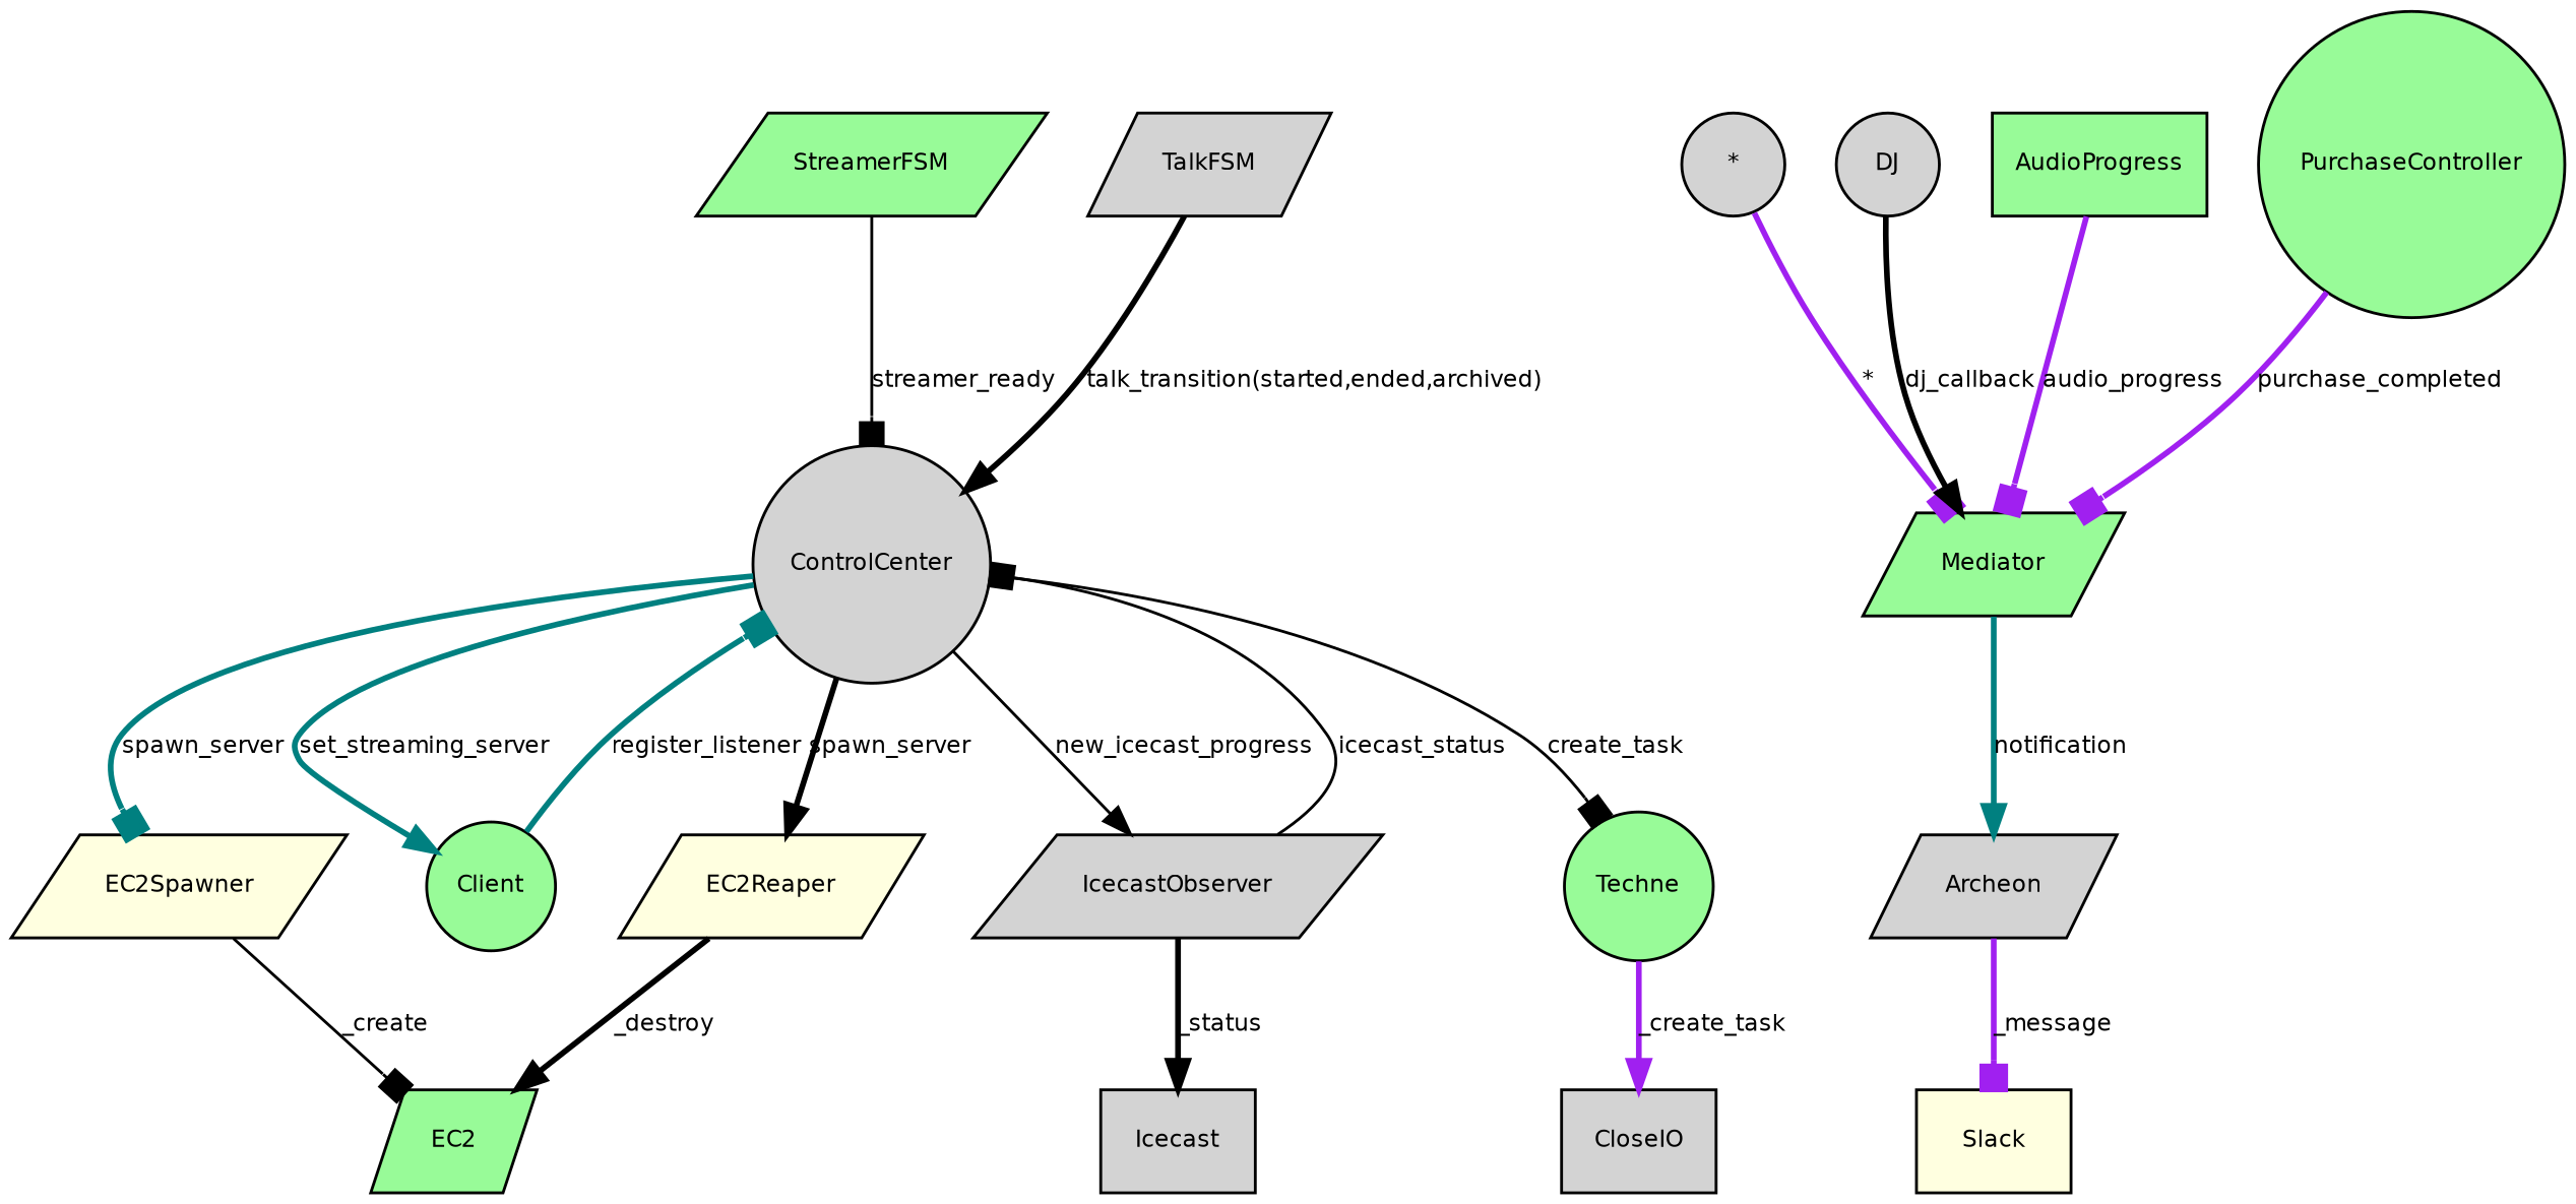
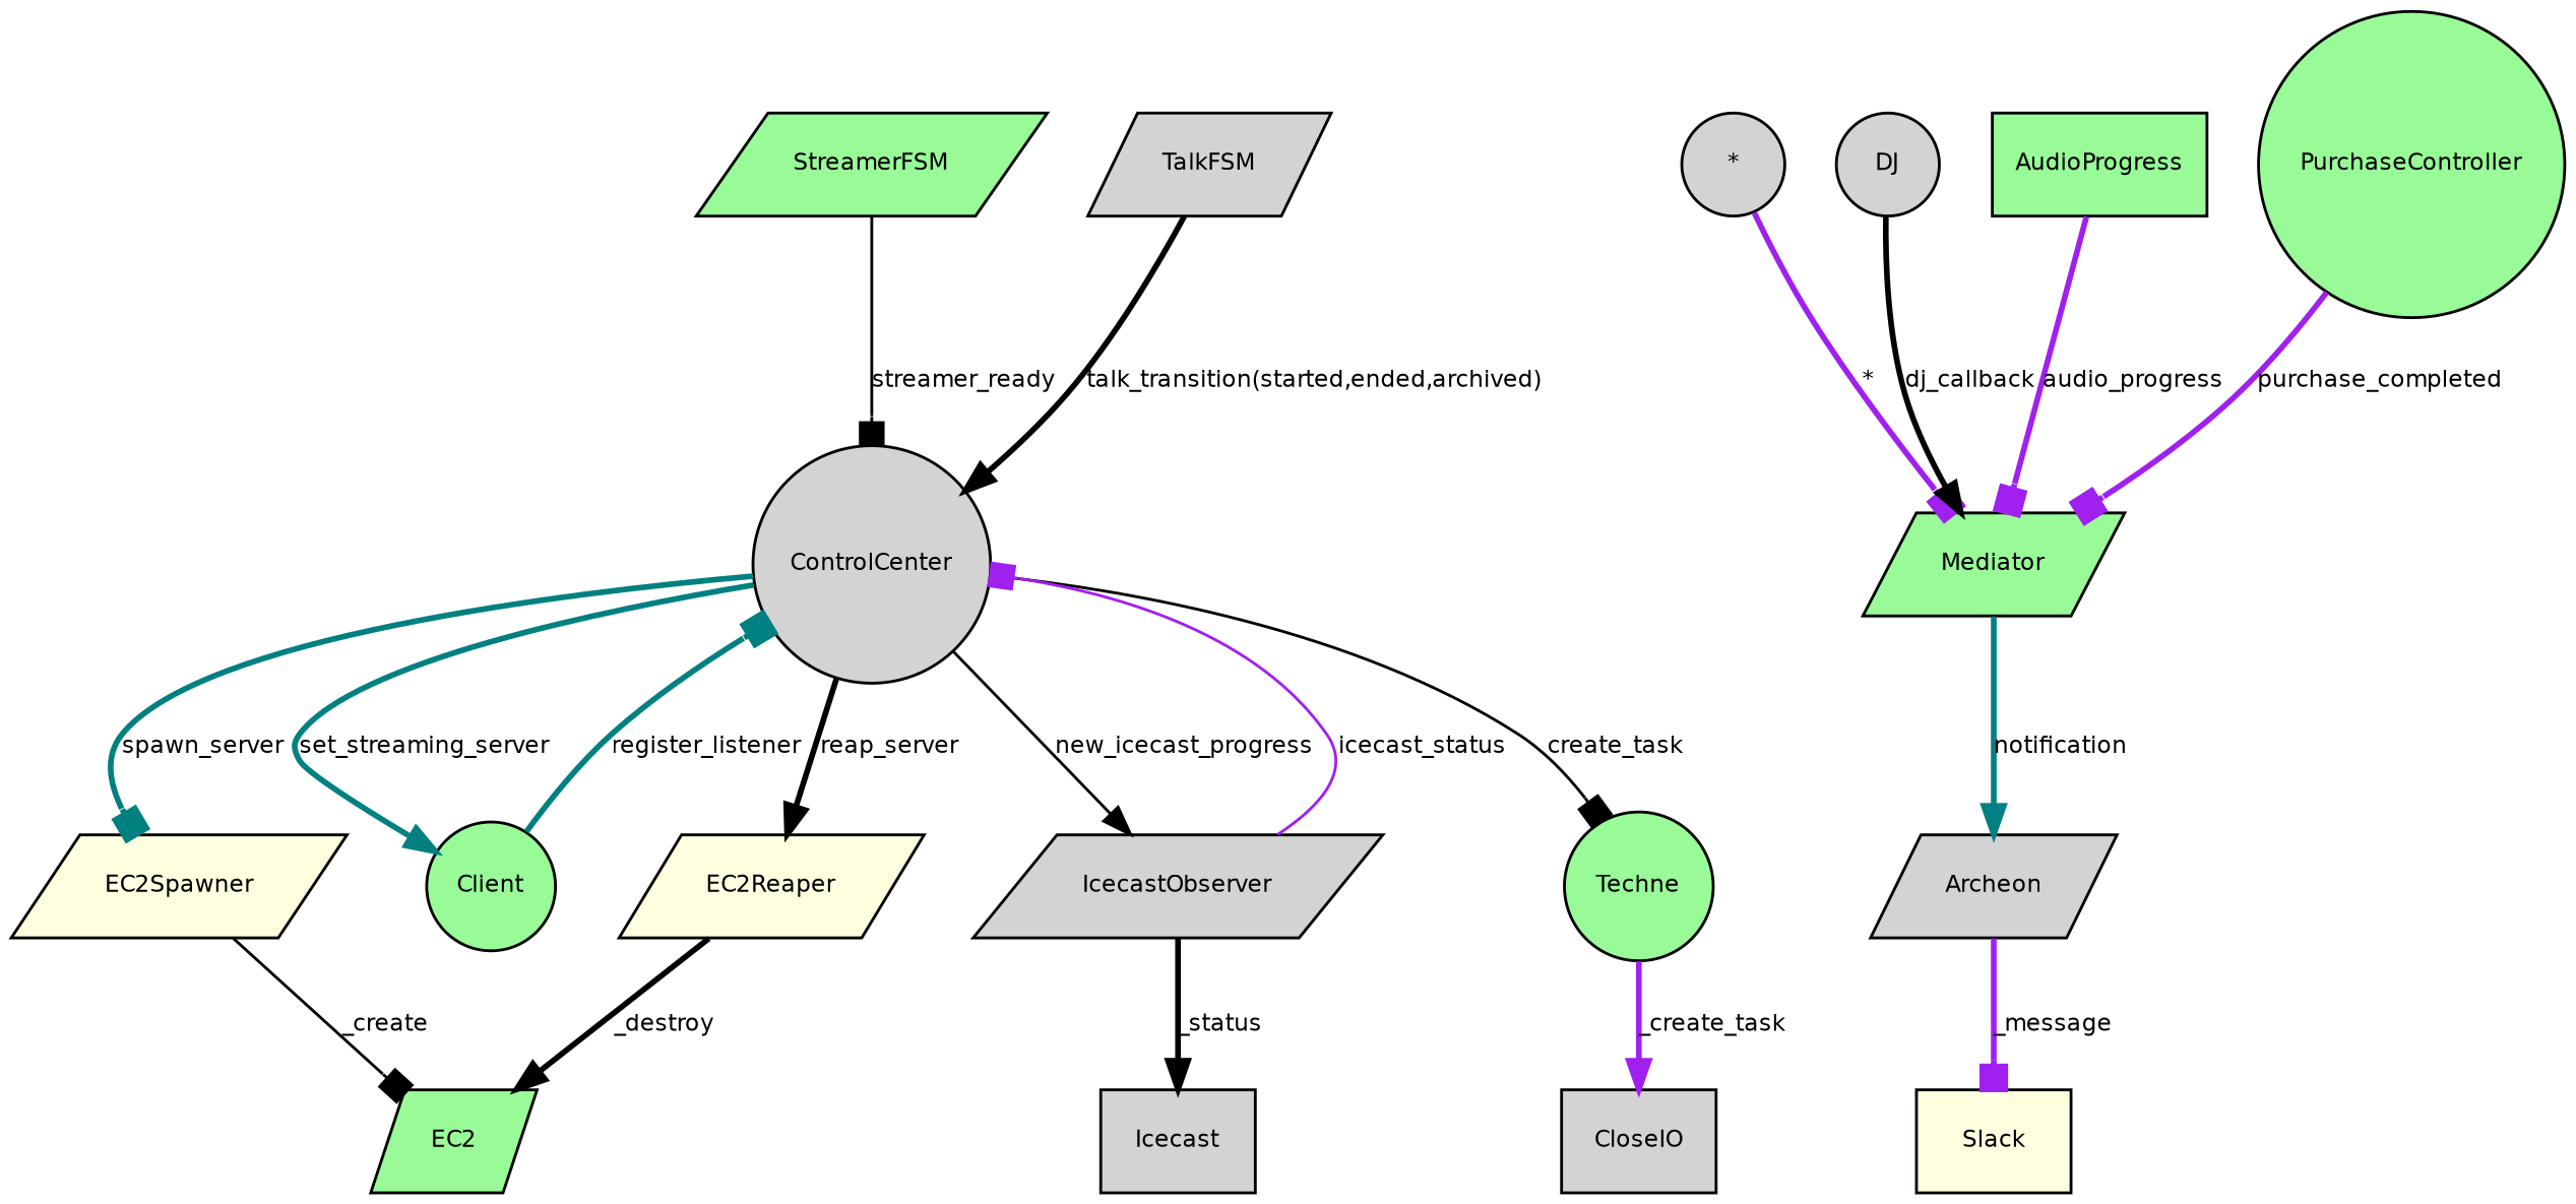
  digraph {
    fontname="Bitstream Vera Sans"
    fontsize=8
    node [fillcolor=lightgrey fontname="Bitstream Vera Sans" fontsize=8 shape=parallelogram style=filled]
    edge [arrowhead=box arrowtail=none color=black fontname="Bitstream Vera Sans" fontsize=8 style=bold]
    EC2 [fillcolor=palegreen]
    Slack [fillcolor=lightyellow shape=box]
    Icecast [shape=box]
    CloseIO [shape=box]
    StreamerFSM [fillcolor=palegreen]
    ControlCenter [shape=circle]
    EC2Spawner [fillcolor=lightyellow]
    Client [fillcolor=palegreen shape=circle]
    EC2Reaper [fillcolor=lightyellow]
    IcecastObserver
    Techne [fillcolor=palegreen shape=circle]
    TalkFSM
    "*" [shape=circle]
    Mediator [fillcolor=palegreen]
    Archeon
    DJ [shape=circle]
    AudioProgress [fillcolor=palegreen shape=box]
    PurchaseController [fillcolor=palegreen shape=circle]
    StreamerFSM -> ControlCenter [label=streamer_ready style=solid]
    ControlCenter -> EC2Spawner [color=teal label=spawn_server]
    ControlCenter -> Client [arrowhead=normal color=teal label=set_streaming_server]
-   ControlCenter -> EC2Reaper [arrowhead=normal label=spawn_server]
+   ControlCenter -> EC2Reaper [arrowhead=normal label=reap_server]
    ControlCenter -> IcecastObserver [arrowhead=normal label=new_icecast_progress style=solid]
    ControlCenter -> Techne [label=create_task style=solid]
    EC2Spawner -> EC2 [label=_create style=solid]
    Client -> ControlCenter [color=teal label=register_listener]
    EC2Reaper -> EC2 [arrowhead=normal label=_destroy]
    IcecastObserver -> Icecast [arrowhead=normal label=_status]
-   IcecastObserver -> ControlCenter [label=icecast_status style=solid]
+   IcecastObserver -> ControlCenter [color=purple label=icecast_status style=solid]
    Techne -> CloseIO [arrowhead=normal color=purple label=_create_task]
    TalkFSM -> ControlCenter [arrowhead=normal label="talk_transition(started,ended,archived)"]
    "*" -> Mediator [color=purple label="*"]
    Mediator -> Archeon [arrowhead=normal color=teal label=notification]
    Archeon -> Slack [color=purple label=_message]
    DJ -> Mediator [arrowhead=normal label=dj_callback]
    AudioProgress -> Mediator [color=purple label=audio_progress]
    PurchaseController -> Mediator [color=purple label=purchase_completed]
  }
